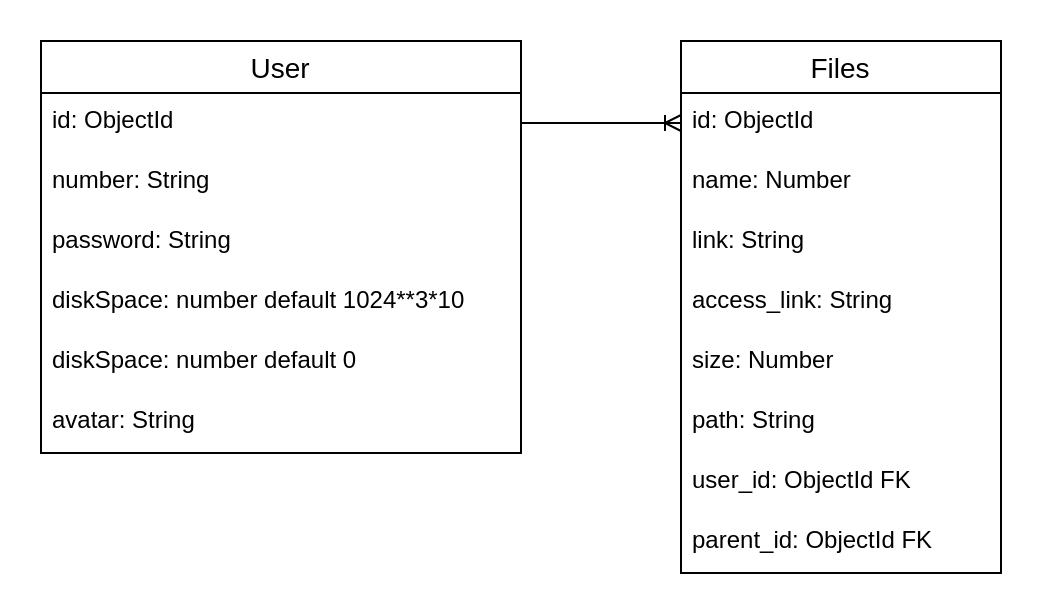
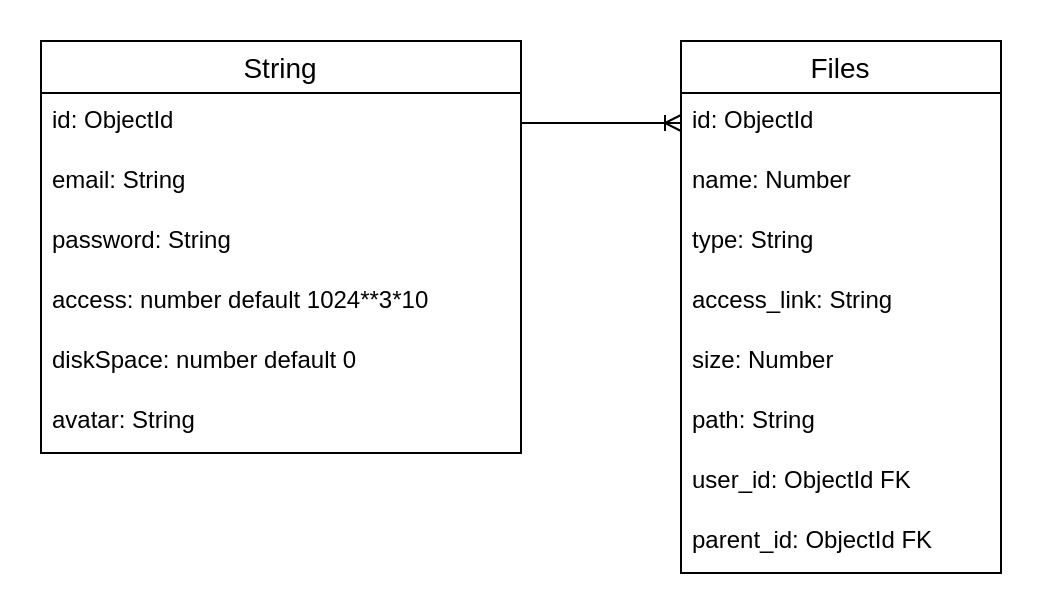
  <mxCell id="0" />
  <mxCell id="1" parent="0" />
- <mxCell id="2" value="User" style="swimlane;fontStyle=0;childLayout=stackLayout;horizontal=1;startSize=26;horizontalStack=0;resizeParent=1;resizeParentMax=0;resizeLast=0;collapsible=1;marginBottom=0;align=center;fontSize=14;" parent="1" vertex="1"><mxGeometry x="20" y="20" width="240" height="206" as="geometry" /></mxCell>
+ <mxCell id="2" value="String" style="swimlane;fontStyle=0;childLayout=stackLayout;horizontal=1;startSize=26;horizontalStack=0;resizeParent=1;resizeParentMax=0;resizeLast=0;collapsible=1;marginBottom=0;align=center;fontSize=14;" parent="1" vertex="1"><mxGeometry x="20" y="20" width="240" height="206" as="geometry" /></mxCell>
  <mxCell id="3" value="id: ObjectId" style="text;strokeColor=none;fillColor=none;spacingLeft=4;spacingRight=4;overflow=hidden;rotatable=0;points=[[0,0.5],[1,0.5]];portConstraint=eastwest;fontSize=12;" parent="2" vertex="1"><mxGeometry y="26" width="240" height="30" as="geometry" /></mxCell>
- <mxCell id="4" value="number: String" style="text;strokeColor=none;fillColor=none;spacingLeft=4;spacingRight=4;overflow=hidden;rotatable=0;points=[[0,0.5],[1,0.5]];portConstraint=eastwest;fontSize=12;" parent="2" vertex="1"><mxGeometry y="56" width="240" height="30" as="geometry" /></mxCell>
+ <mxCell id="4" value="email: String" style="text;strokeColor=none;fillColor=none;spacingLeft=4;spacingRight=4;overflow=hidden;rotatable=0;points=[[0,0.5],[1,0.5]];portConstraint=eastwest;fontSize=12;" parent="2" vertex="1"><mxGeometry y="56" width="240" height="30" as="geometry" /></mxCell>
  <mxCell id="5" value="password: String" style="text;strokeColor=none;fillColor=none;spacingLeft=4;spacingRight=4;overflow=hidden;rotatable=0;points=[[0,0.5],[1,0.5]];portConstraint=eastwest;fontSize=12;" parent="2" vertex="1"><mxGeometry y="86" width="240" height="30" as="geometry" /></mxCell>
- <mxCell id="6" value="diskSpace: number default 1024**3*10" style="text;strokeColor=none;fillColor=none;spacingLeft=4;spacingRight=4;overflow=hidden;rotatable=0;points=[[0,0.5],[1,0.5]];portConstraint=eastwest;fontSize=12;" parent="2" vertex="1"><mxGeometry y="116" width="240" height="30" as="geometry" /></mxCell>
+ <mxCell id="6" value="access: number default 1024**3*10" style="text;strokeColor=none;fillColor=none;spacingLeft=4;spacingRight=4;overflow=hidden;rotatable=0;points=[[0,0.5],[1,0.5]];portConstraint=eastwest;fontSize=12;" parent="2" vertex="1"><mxGeometry y="116" width="240" height="30" as="geometry" /></mxCell>
  <mxCell id="7" value="diskSpace: number default 0" style="text;strokeColor=none;fillColor=none;spacingLeft=4;spacingRight=4;overflow=hidden;rotatable=0;points=[[0,0.5],[1,0.5]];portConstraint=eastwest;fontSize=12;" parent="2" vertex="1"><mxGeometry y="146" width="240" height="30" as="geometry" /></mxCell>
  <mxCell id="8" value="avatar: String" style="text;strokeColor=none;fillColor=none;spacingLeft=4;spacingRight=4;overflow=hidden;rotatable=0;points=[[0,0.5],[1,0.5]];portConstraint=eastwest;fontSize=12;" parent="2" vertex="1"><mxGeometry y="176" width="240" height="30" as="geometry" /></mxCell>
  <mxCell id="9" value="Files" style="swimlane;fontStyle=0;childLayout=stackLayout;horizontal=1;startSize=26;horizontalStack=0;resizeParent=1;resizeParentMax=0;resizeLast=0;collapsible=1;marginBottom=0;align=center;fontSize=14;" parent="1" vertex="1"><mxGeometry x="340" y="20" width="160" height="266" as="geometry" /></mxCell>
  <mxCell id="10" value="id: ObjectId" style="text;strokeColor=none;fillColor=none;spacingLeft=4;spacingRight=4;overflow=hidden;rotatable=0;points=[[0,0.5],[1,0.5]];portConstraint=eastwest;fontSize=12;" parent="9" vertex="1"><mxGeometry y="26" width="160" height="30" as="geometry" /></mxCell>
  <mxCell id="11" value="name: Number" style="text;strokeColor=none;fillColor=none;spacingLeft=4;spacingRight=4;overflow=hidden;rotatable=0;points=[[0,0.5],[1,0.5]];portConstraint=eastwest;fontSize=12;" parent="9" vertex="1"><mxGeometry y="56" width="160" height="30" as="geometry" /></mxCell>
- <mxCell id="12" value="link: String" style="text;strokeColor=none;fillColor=none;spacingLeft=4;spacingRight=4;overflow=hidden;rotatable=0;points=[[0,0.5],[1,0.5]];portConstraint=eastwest;fontSize=12;" parent="9" vertex="1"><mxGeometry y="86" width="160" height="30" as="geometry" /></mxCell>
+ <mxCell id="12" value="type: String" style="text;strokeColor=none;fillColor=none;spacingLeft=4;spacingRight=4;overflow=hidden;rotatable=0;points=[[0,0.5],[1,0.5]];portConstraint=eastwest;fontSize=12;" parent="9" vertex="1"><mxGeometry y="86" width="160" height="30" as="geometry" /></mxCell>
  <mxCell id="13" value="access_link: String" style="text;strokeColor=none;fillColor=none;spacingLeft=4;spacingRight=4;overflow=hidden;rotatable=0;points=[[0,0.5],[1,0.5]];portConstraint=eastwest;fontSize=12;" parent="9" vertex="1"><mxGeometry y="116" width="160" height="30" as="geometry" /></mxCell>
  <mxCell id="14" value="size: Number" style="text;strokeColor=none;fillColor=none;spacingLeft=4;spacingRight=4;overflow=hidden;rotatable=0;points=[[0,0.5],[1,0.5]];portConstraint=eastwest;fontSize=12;" parent="9" vertex="1"><mxGeometry y="146" width="160" height="30" as="geometry" /></mxCell>
  <mxCell id="15" value="path: String" style="text;strokeColor=none;fillColor=none;spacingLeft=4;spacingRight=4;overflow=hidden;rotatable=0;points=[[0,0.5],[1,0.5]];portConstraint=eastwest;fontSize=12;" vertex="1" parent="9"><mxGeometry y="176" width="160" height="30" as="geometry" /></mxCell>
  <mxCell id="16" value="user_id: ObjectId FK" style="text;strokeColor=none;fillColor=none;spacingLeft=4;spacingRight=4;overflow=hidden;rotatable=0;points=[[0,0.5],[1,0.5]];portConstraint=eastwest;fontSize=12;" parent="9" vertex="1"><mxGeometry y="206" width="160" height="30" as="geometry" /></mxCell>
  <mxCell id="17" value="parent_id: ObjectId FK" style="text;strokeColor=none;fillColor=none;spacingLeft=4;spacingRight=4;overflow=hidden;rotatable=0;points=[[0,0.5],[1,0.5]];portConstraint=eastwest;fontSize=12;" parent="9" vertex="1"><mxGeometry y="236" width="160" height="30" as="geometry" /></mxCell>
  <mxCell id="18" value="" style="edgeStyle=entityRelationEdgeStyle;fontSize=12;html=1;endArrow=ERoneToMany;rounded=0;entryX=0;entryY=0.5;entryDx=0;entryDy=0;exitX=1;exitY=0.5;exitDx=0;exitDy=0;" parent="1" source="3" target="10" edge="1"><mxGeometry width="100" height="100" relative="1" as="geometry"><mxPoint x="290" y="61" as="sourcePoint" /><mxPoint x="360" y="-40" as="targetPoint" /></mxGeometry></mxCell>
